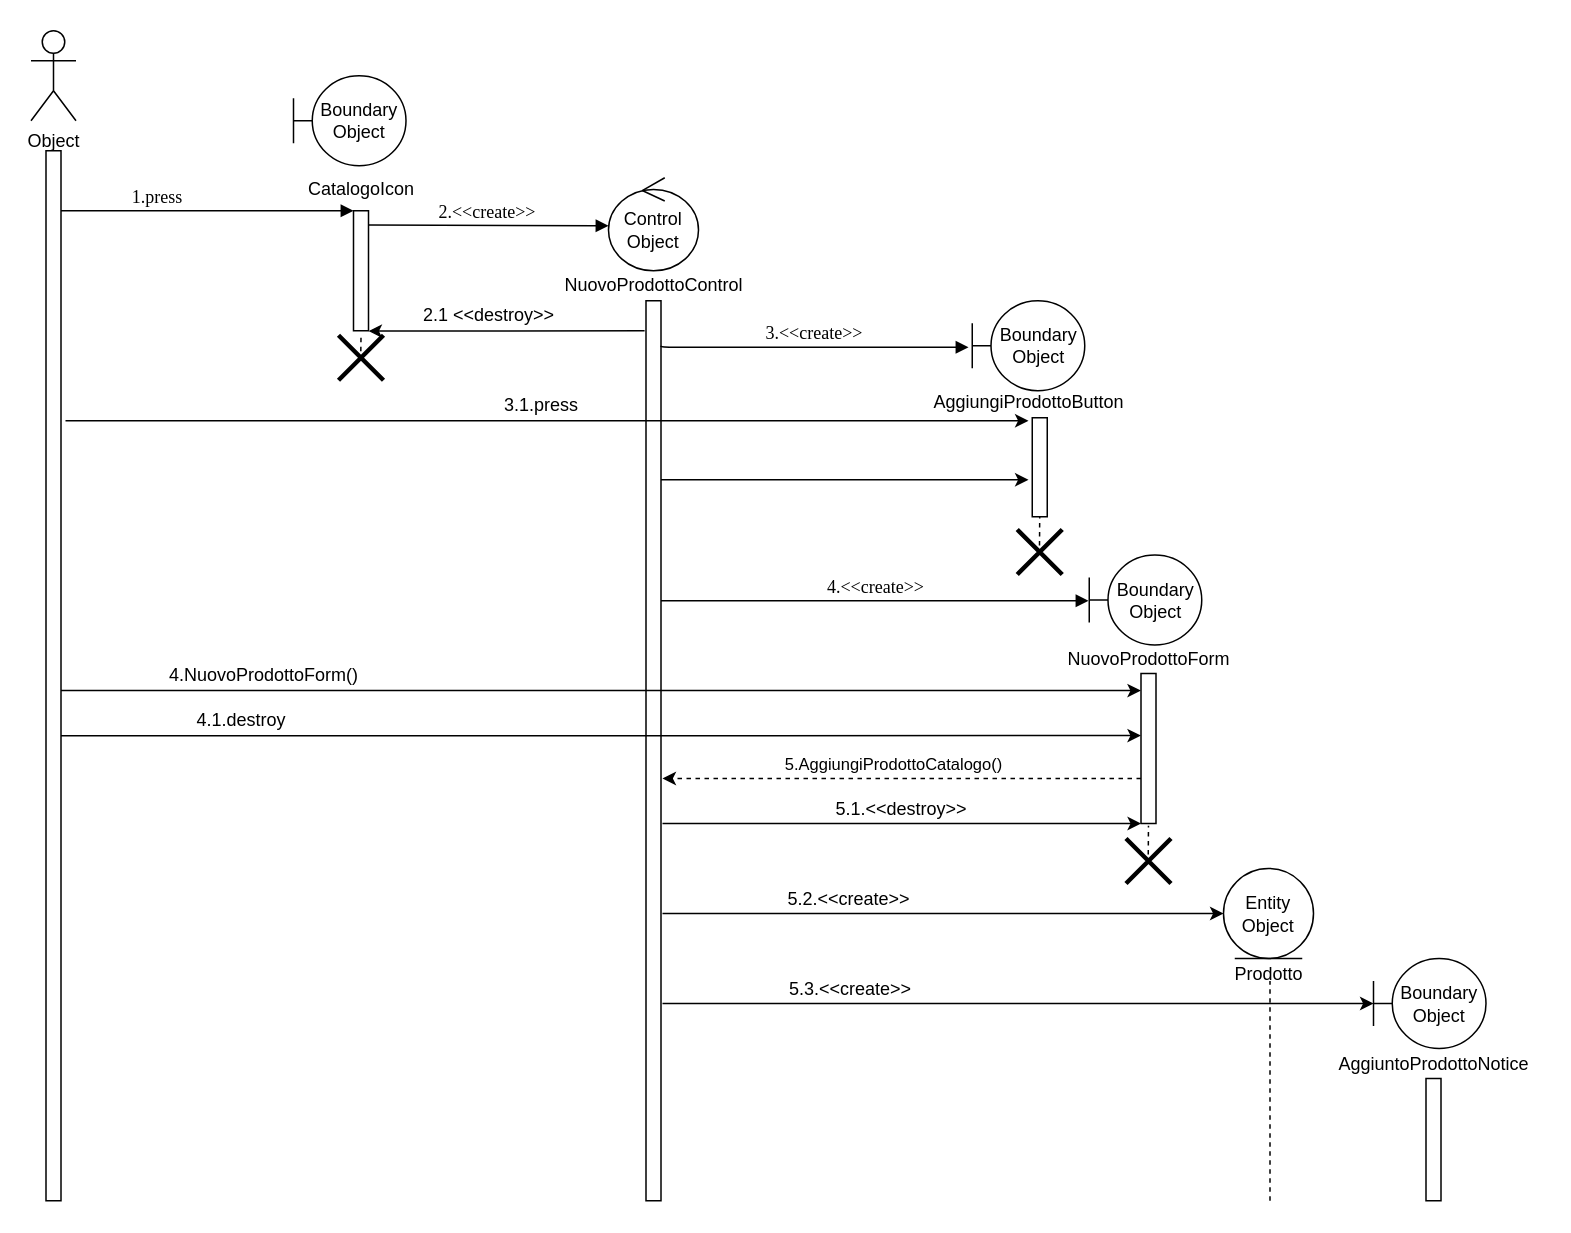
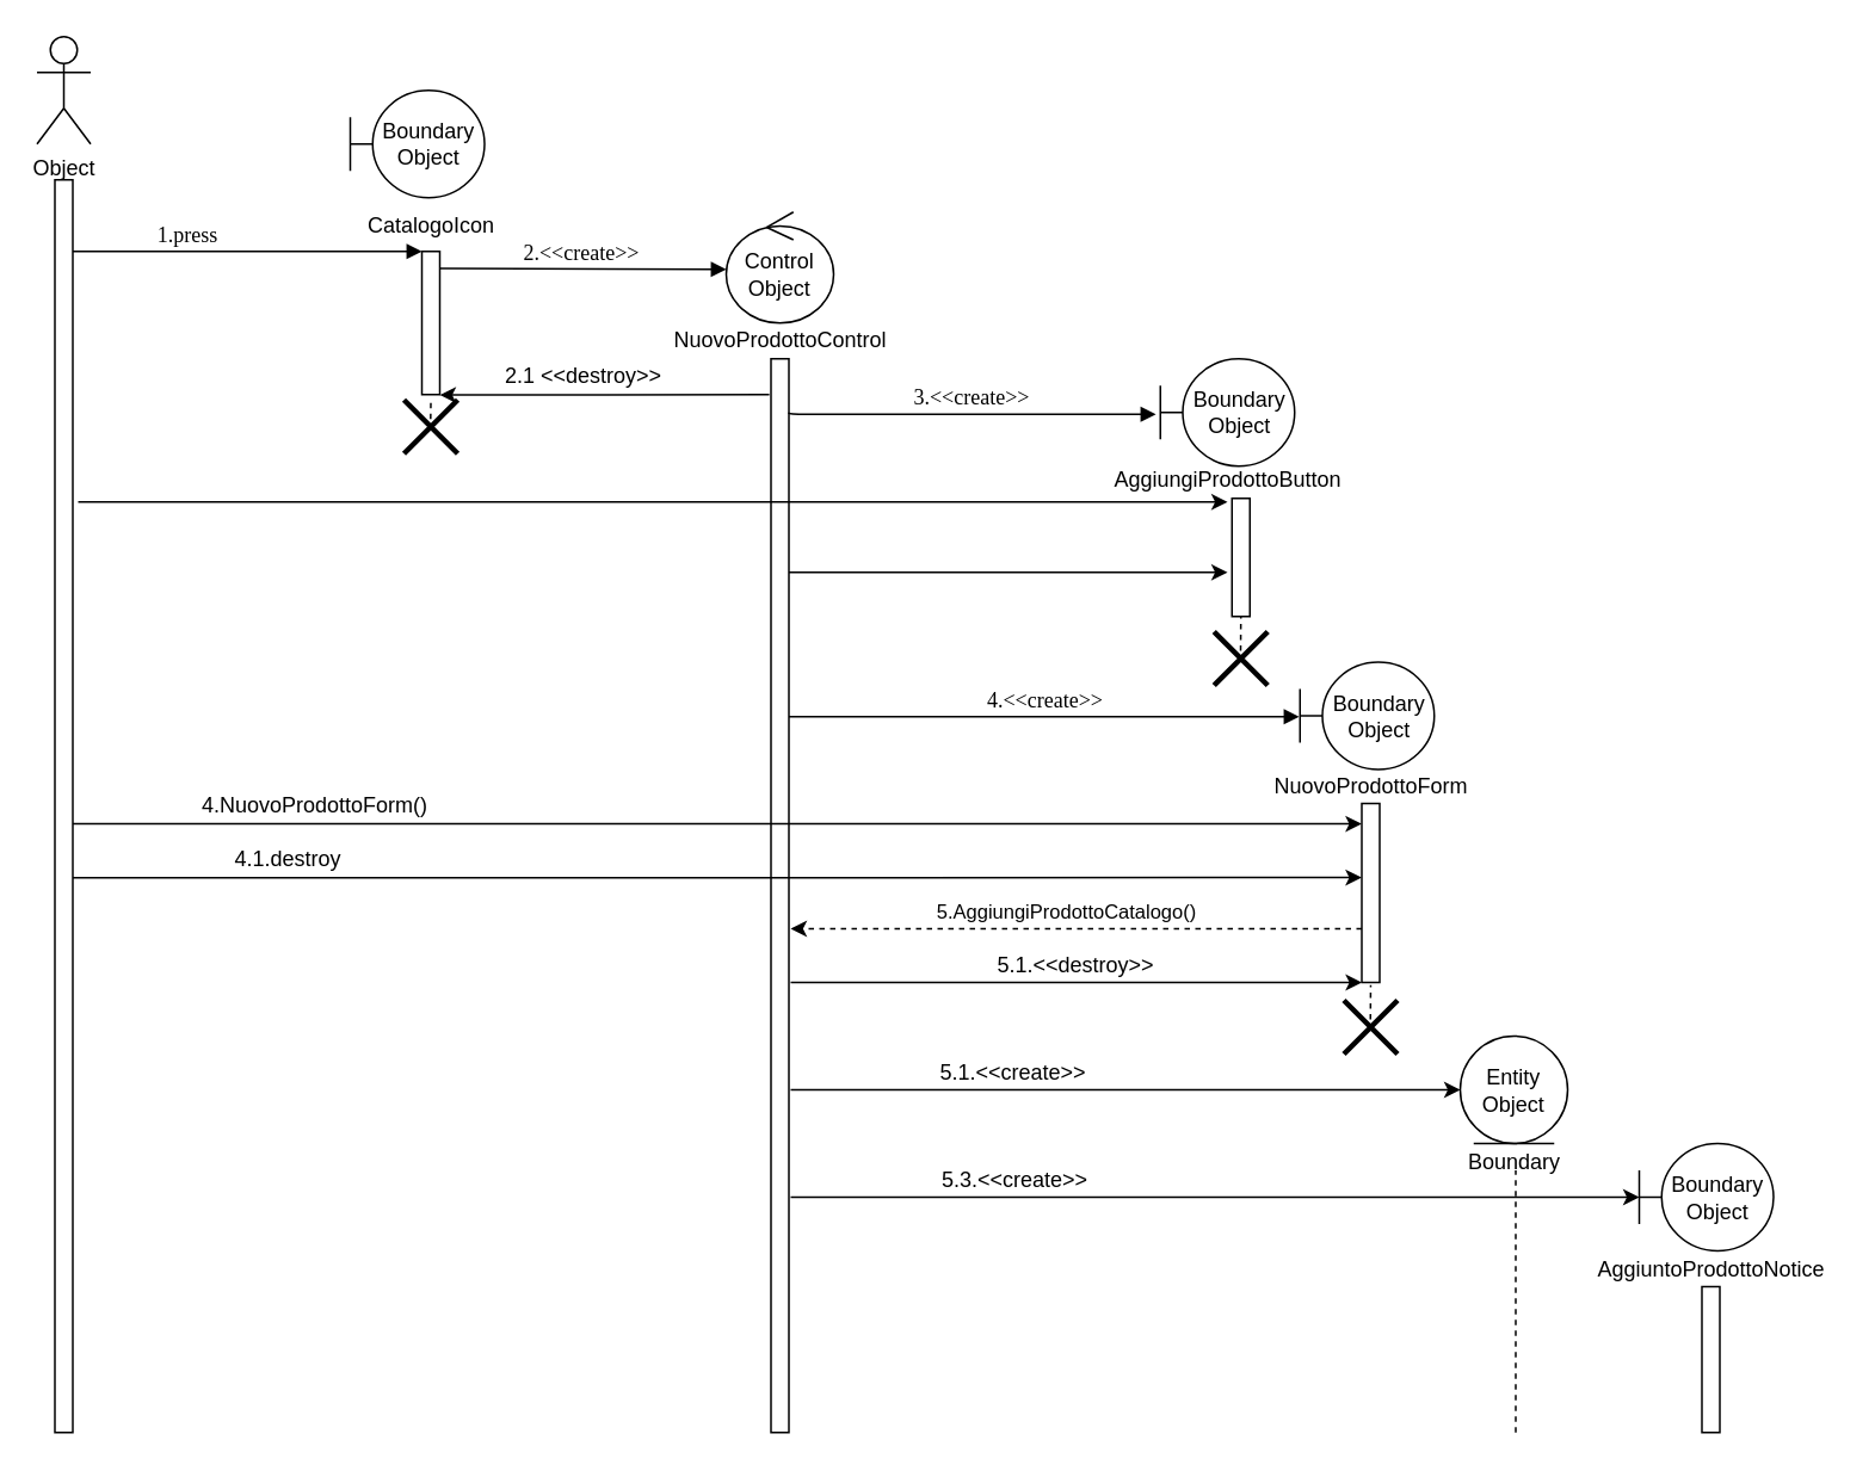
  <mxCell id="0" />
  <mxCell id="1" parent="0" />
  <mxCell id="2" value="1.press" style="html=1;verticalAlign=bottom;endArrow=block;entryX=0;entryY=0;labelBackgroundColor=none;fontFamily=Verdana;fontSize=12;edgeStyle=elbowEdgeStyle;elbow=vertical;" parent="1" edge="1"><mxGeometry x="-0.345" relative="1" as="geometry"><mxPoint x="40" y="140" as="sourcePoint" /><mxPoint x="235" y="140" as="targetPoint" /><mxPoint as="offset" /></mxGeometry></mxCell>
  <mxCell id="3" value="2.&amp;lt;&amp;lt;create&amp;gt;&amp;gt;" style="html=1;verticalAlign=bottom;endArrow=block;labelBackgroundColor=none;fontFamily=Verdana;fontSize=12;edgeStyle=elbowEdgeStyle;elbow=vertical;exitX=0.976;exitY=0.177;exitDx=0;exitDy=0;exitPerimeter=0;entryX=0;entryY=0.54;entryDx=0;entryDy=0;entryPerimeter=0;" parent="1" edge="1"><mxGeometry relative="1" as="geometry"><mxPoint x="244.76" y="149.47" as="sourcePoint" /><mxPoint x="405" y="149.98" as="targetPoint" /></mxGeometry></mxCell>
  <mxCell id="4" value="" style="html=1;points=[];perimeter=orthogonalPerimeter;rounded=0;shadow=0;comic=0;labelBackgroundColor=none;strokeWidth=1;fontFamily=Verdana;fontSize=12;align=center;" parent="1" vertex="1"><mxGeometry x="30" y="100" width="10" height="700" as="geometry" /></mxCell>
  <mxCell id="5" value="Object" style="shape=umlActor;verticalLabelPosition=bottom;verticalAlign=top;html=1;outlineConnect=0;" parent="1" vertex="1"><mxGeometry x="20" y="20" width="30" height="60" as="geometry" /></mxCell>
  <mxCell id="6" value="" style="html=1;points=[];perimeter=orthogonalPerimeter;rounded=0;shadow=0;comic=0;labelBackgroundColor=none;strokeWidth=1;fontFamily=Verdana;fontSize=12;align=center;" parent="1" vertex="1"><mxGeometry x="235" y="140" width="10" height="80" as="geometry" /></mxCell>
  <mxCell id="7" value="Boundary Object" style="shape=umlBoundary;whiteSpace=wrap;html=1;" parent="1" vertex="1"><mxGeometry x="195" y="50" width="75" height="60" as="geometry" /></mxCell>
  <mxCell id="8" value="CatalogoIcon" style="text;html=1;align=center;verticalAlign=middle;resizable=0;points=[];autosize=1;" parent="1" vertex="1"><mxGeometry x="195" y="116" width="90" height="20" as="geometry" /></mxCell>
  <mxCell id="9" value="" style="endArrow=none;dashed=1;html=1;entryX=0.5;entryY=1.018;entryDx=0;entryDy=0;entryPerimeter=0;exitX=0.493;exitY=0.554;exitDx=0;exitDy=0;exitPerimeter=0;" parent="1" source="10" edge="1"><mxGeometry width="50" height="50" relative="1" as="geometry"><mxPoint x="215" y="243" as="sourcePoint" /><mxPoint x="240" y="224.26" as="targetPoint" /></mxGeometry></mxCell>
  <mxCell id="10" value="" style="shape=umlDestroy;whiteSpace=wrap;html=1;strokeWidth=3;" parent="1" vertex="1"><mxGeometry x="225" y="223" width="30" height="30" as="geometry" /></mxCell>
  <mxCell id="11" value="" style="html=1;points=[];perimeter=orthogonalPerimeter;rounded=0;shadow=0;comic=0;labelBackgroundColor=none;strokeWidth=1;fontFamily=Verdana;fontSize=12;align=center;" parent="1" vertex="1"><mxGeometry x="430" y="200" width="10" height="600" as="geometry" /></mxCell>
  <mxCell id="12" value="Control Object" style="ellipse;shape=umlControl;whiteSpace=wrap;html=1;" parent="1" vertex="1"><mxGeometry x="405" y="118" width="60" height="62" as="geometry" /></mxCell>
  <mxCell id="13" value="NuovoProdottoControl" style="text;html=1;align=center;verticalAlign=middle;resizable=0;points=[];autosize=1;" parent="1" vertex="1"><mxGeometry x="370" y="180" width="130" height="20" as="geometry" /></mxCell>
  <mxCell id="14" value="" style="endArrow=classic;html=1;entryX=0.994;entryY=1.002;entryDx=0;entryDy=0;entryPerimeter=0;" parent="1" edge="1"><mxGeometry width="50" height="50" relative="1" as="geometry"><mxPoint x="429.06" y="220" as="sourcePoint" /><mxPoint x="245" y="220.22" as="targetPoint" /></mxGeometry></mxCell>
  <mxCell id="15" value="" style="html=1;points=[];perimeter=orthogonalPerimeter;rounded=0;shadow=0;comic=0;labelBackgroundColor=none;strokeWidth=1;fontFamily=Verdana;fontSize=12;align=center;" parent="1" vertex="1"><mxGeometry x="760" y="448.5" width="10" height="100" as="geometry" /></mxCell>
  <mxCell id="16" value="Boundary Object" style="shape=umlBoundary;whiteSpace=wrap;html=1;" parent="1" vertex="1"><mxGeometry x="725.5" y="369.5" width="75" height="60" as="geometry" /></mxCell>
  <mxCell id="17" value="3.&amp;lt;&amp;lt;create&amp;gt;&amp;gt;" style="html=1;verticalAlign=bottom;endArrow=block;labelBackgroundColor=none;fontFamily=Verdana;fontSize=12;edgeStyle=elbowEdgeStyle;elbow=vertical;" parent="1" edge="1"><mxGeometry relative="1" as="geometry"><mxPoint x="440" y="230" as="sourcePoint" /><mxPoint x="645" y="231" as="targetPoint" /></mxGeometry></mxCell>
  <mxCell id="18" value="NuovoProdottoForm" style="text;html=1;align=center;verticalAlign=middle;resizable=0;points=[];autosize=1;" parent="1" vertex="1"><mxGeometry x="705" y="428.5" width="120" height="20" as="geometry" /></mxCell>
  <mxCell id="19" value="4.NuovoProdottoForm()" style="text;html=1;align=center;verticalAlign=middle;resizable=0;points=[];autosize=1;" parent="1" vertex="1"><mxGeometry x="105" y="439.87" width="140" height="20" as="geometry" /></mxCell>
  <mxCell id="20" value="4.1.destroy" style="text;html=1;align=center;verticalAlign=middle;resizable=0;points=[];autosize=1;" parent="1" vertex="1"><mxGeometry x="110" y="469.87" width="100" height="20" as="geometry" /></mxCell>
  <mxCell id="21" value="" style="endArrow=classic;html=1;" parent="1" edge="1"><mxGeometry width="50" height="50" relative="1" as="geometry"><mxPoint x="441" y="548.5" as="sourcePoint" /><mxPoint x="760" y="548.5" as="targetPoint" /></mxGeometry></mxCell>
  <mxCell id="22" value="" style="endArrow=none;dashed=1;html=1;entryX=0.498;entryY=1.015;entryDx=0;entryDy=0;entryPerimeter=0;exitX=0.493;exitY=0.554;exitDx=0;exitDy=0;exitPerimeter=0;" parent="1" source="23" target="15" edge="1"><mxGeometry width="50" height="50" relative="1" as="geometry"><mxPoint x="740" y="578.5" as="sourcePoint" /><mxPoint x="765" y="559.76" as="targetPoint" /></mxGeometry></mxCell>
  <mxCell id="23" value="" style="shape=umlDestroy;whiteSpace=wrap;html=1;strokeWidth=3;" parent="1" vertex="1"><mxGeometry x="750" y="558.5" width="30" height="30" as="geometry" /></mxCell>
  <mxCell id="24" value="Entity Object" style="ellipse;shape=umlEntity;whiteSpace=wrap;html=1;" parent="1" vertex="1"><mxGeometry x="815" y="578.5" width="60" height="60" as="geometry" /></mxCell>
- <mxCell id="25" value="Prodotto" style="text;html=1;align=center;verticalAlign=middle;resizable=0;points=[];autosize=1;" parent="1" vertex="1"><mxGeometry x="815" y="638.5" width="60" height="20" as="geometry" /></mxCell>
+ <mxCell id="25" value="Boundary" style="text;html=1;align=center;verticalAlign=middle;resizable=0;points=[];autosize=1;" parent="1" vertex="1"><mxGeometry x="815" y="638.5" width="60" height="20" as="geometry" /></mxCell>
  <mxCell id="26" value="" style="endArrow=classic;html=1;" parent="1" edge="1"><mxGeometry width="50" height="50" relative="1" as="geometry"><mxPoint x="441" y="608.5" as="sourcePoint" /><mxPoint x="815" y="608.5" as="targetPoint" /></mxGeometry></mxCell>
  <mxCell id="27" value="" style="endArrow=none;dashed=1;html=1;" parent="1" edge="1"><mxGeometry width="50" height="50" relative="1" as="geometry"><mxPoint x="846" y="800" as="sourcePoint" /><mxPoint x="846" y="653.57" as="targetPoint" /></mxGeometry></mxCell>
  <mxCell id="28" value="" style="endArrow=classic;html=1;entryX=0;entryY=0.5;entryDx=0;entryDy=0;entryPerimeter=0;" parent="1" target="29" edge="1"><mxGeometry width="50" height="50" relative="1" as="geometry"><mxPoint x="441" y="668.5" as="sourcePoint" /><mxPoint x="815" y="668.5" as="targetPoint" /></mxGeometry></mxCell>
  <mxCell id="29" value="Boundary Object" style="shape=umlBoundary;whiteSpace=wrap;html=1;" parent="1" vertex="1"><mxGeometry x="915" y="638.5" width="75" height="60" as="geometry" /></mxCell>
  <mxCell id="30" value="AggiuntoProdottoNotice" style="text;html=1;align=center;verticalAlign=middle;resizable=0;points=[];autosize=1;" parent="1" vertex="1"><mxGeometry x="885" y="698.5" width="140" height="20" as="geometry" /></mxCell>
  <mxCell id="31" value="" style="html=1;points=[];perimeter=orthogonalPerimeter;rounded=0;shadow=0;comic=0;labelBackgroundColor=none;strokeWidth=1;fontFamily=Verdana;fontSize=12;align=center;" parent="1" vertex="1"><mxGeometry x="950" y="718.5" width="10" height="81.5" as="geometry" /></mxCell>
  <mxCell id="32" value="" style="endArrow=classic;html=1;dashed=1;" parent="1" edge="1"><mxGeometry width="50" height="50" relative="1" as="geometry"><mxPoint x="760" y="518.5" as="sourcePoint" /><mxPoint x="441" y="518.5" as="targetPoint" /></mxGeometry></mxCell>
  <mxCell id="33" value="&lt;span style=&quot;font-size: 11px ; background-color: rgb(255 , 255 , 255)&quot;&gt;5.AggiungiProdottoCatalogo()&lt;/span&gt;" style="text;html=1;align=center;verticalAlign=middle;resizable=0;points=[];autosize=1;" parent="1" vertex="1"><mxGeometry x="515" y="498.5" width="160" height="20" as="geometry" /></mxCell>
- <mxCell id="34" value="5.2.&amp;lt;&amp;lt;create&amp;gt;&amp;gt;" style="text;html=1;align=center;verticalAlign=middle;resizable=0;points=[];autosize=1;" parent="1" vertex="1"><mxGeometry x="515" y="588.5" width="100" height="20" as="geometry" /></mxCell>
+ <mxCell id="34" value="5.1.&amp;lt;&amp;lt;create&amp;gt;&amp;gt;" style="text;html=1;align=center;verticalAlign=middle;resizable=0;points=[];autosize=1;" parent="1" vertex="1"><mxGeometry x="515" y="588.5" width="100" height="20" as="geometry" /></mxCell>
  <mxCell id="35" value="Boundary Object" style="shape=umlBoundary;whiteSpace=wrap;html=1;" parent="1" vertex="1"><mxGeometry x="647.5" y="200" width="75" height="60" as="geometry" /></mxCell>
  <mxCell id="36" value="5.3.&amp;lt;&amp;lt;create&amp;gt;&amp;gt;" style="text;html=1;align=center;verticalAlign=middle;resizable=0;points=[];autosize=1;" parent="1" vertex="1"><mxGeometry x="516" y="648.5" width="100" height="20" as="geometry" /></mxCell>
  <mxCell id="37" value="AggiungiProdottoButton" style="text;html=1;align=center;verticalAlign=middle;resizable=0;points=[];autosize=1;" parent="1" vertex="1"><mxGeometry x="615" y="258" width="140" height="20" as="geometry" /></mxCell>
  <mxCell id="38" value="" style="html=1;points=[];perimeter=orthogonalPerimeter;rounded=0;shadow=0;comic=0;labelBackgroundColor=none;strokeWidth=1;fontFamily=Verdana;fontSize=12;align=center;" parent="1" vertex="1"><mxGeometry x="687.5" y="278" width="10" height="66" as="geometry" /></mxCell>
  <mxCell id="39" value="" style="endArrow=none;dashed=1;html=1;entryX=0.498;entryY=1.015;entryDx=0;entryDy=0;entryPerimeter=0;exitX=0.493;exitY=0.554;exitDx=0;exitDy=0;exitPerimeter=0;" parent="1" source="40" edge="1"><mxGeometry width="50" height="50" relative="1" as="geometry"><mxPoint x="667.5" y="372.5" as="sourcePoint" /><mxPoint x="692.48" y="344" as="targetPoint" /></mxGeometry></mxCell>
  <mxCell id="40" value="" style="shape=umlDestroy;whiteSpace=wrap;html=1;strokeWidth=3;" parent="1" vertex="1"><mxGeometry x="677.5" y="352.5" width="30" height="30" as="geometry" /></mxCell>
  <mxCell id="41" value="" style="endArrow=classic;html=1;" parent="1" edge="1"><mxGeometry width="50" height="50" relative="1" as="geometry"><mxPoint x="440" y="319.31" as="sourcePoint" /><mxPoint x="685" y="319.31" as="targetPoint" /></mxGeometry></mxCell>
  <mxCell id="42" value="" style="endArrow=classic;html=1;entryX=-0.005;entryY=0.414;entryDx=0;entryDy=0;entryPerimeter=0;" parent="1" target="15" edge="1"><mxGeometry width="50" height="50" relative="1" as="geometry"><mxPoint x="40" y="490" as="sourcePoint" /><mxPoint x="755" y="490" as="targetPoint" /></mxGeometry></mxCell>
  <mxCell id="43" value="" style="endArrow=classic;html=1;entryX=-0.005;entryY=0.114;entryDx=0;entryDy=0;entryPerimeter=0;" parent="1" target="15" edge="1"><mxGeometry width="50" height="50" relative="1" as="geometry"><mxPoint x="40" y="459.87" as="sourcePoint" /><mxPoint x="750" y="459.87" as="targetPoint" /></mxGeometry></mxCell>
  <mxCell id="44" value="4.&amp;lt;&amp;lt;create&amp;gt;&amp;gt;" style="html=1;verticalAlign=bottom;endArrow=block;labelBackgroundColor=none;fontFamily=Verdana;fontSize=12;edgeStyle=elbowEdgeStyle;elbow=vertical;" parent="1" edge="1"><mxGeometry relative="1" as="geometry"><mxPoint x="440" y="400" as="sourcePoint" /><mxPoint x="725" y="400" as="targetPoint" /></mxGeometry></mxCell>
  <mxCell id="45" value="2.1 &amp;lt;&amp;lt;destroy&amp;gt;&amp;gt;" style="text;html=1;align=center;verticalAlign=middle;resizable=0;points=[];autosize=1;" vertex="1" parent="1"><mxGeometry x="275" y="200" width="100" height="20" as="geometry" /></mxCell>
  <mxCell id="46" value="" style="endArrow=classic;html=1;" edge="1" parent="1"><mxGeometry width="50" height="50" relative="1" as="geometry"><mxPoint x="43" y="280" as="sourcePoint" /><mxPoint x="685" y="280" as="targetPoint" /></mxGeometry></mxCell>
- <mxCell id="47" value="3.1.press" style="text;html=1;align=center;verticalAlign=middle;resizable=0;points=[];autosize=1;" vertex="1" parent="1"><mxGeometry x="325" y="260" width="70" height="20" as="geometry" /></mxCell>
  <mxCell id="48" value="5.1.&amp;lt;&amp;lt;destroy&amp;gt;&amp;gt;" style="text;html=1;align=center;verticalAlign=middle;resizable=0;points=[];autosize=1;" vertex="1" parent="1"><mxGeometry x="550" y="528.5" width="100" height="20" as="geometry" /></mxCell>
